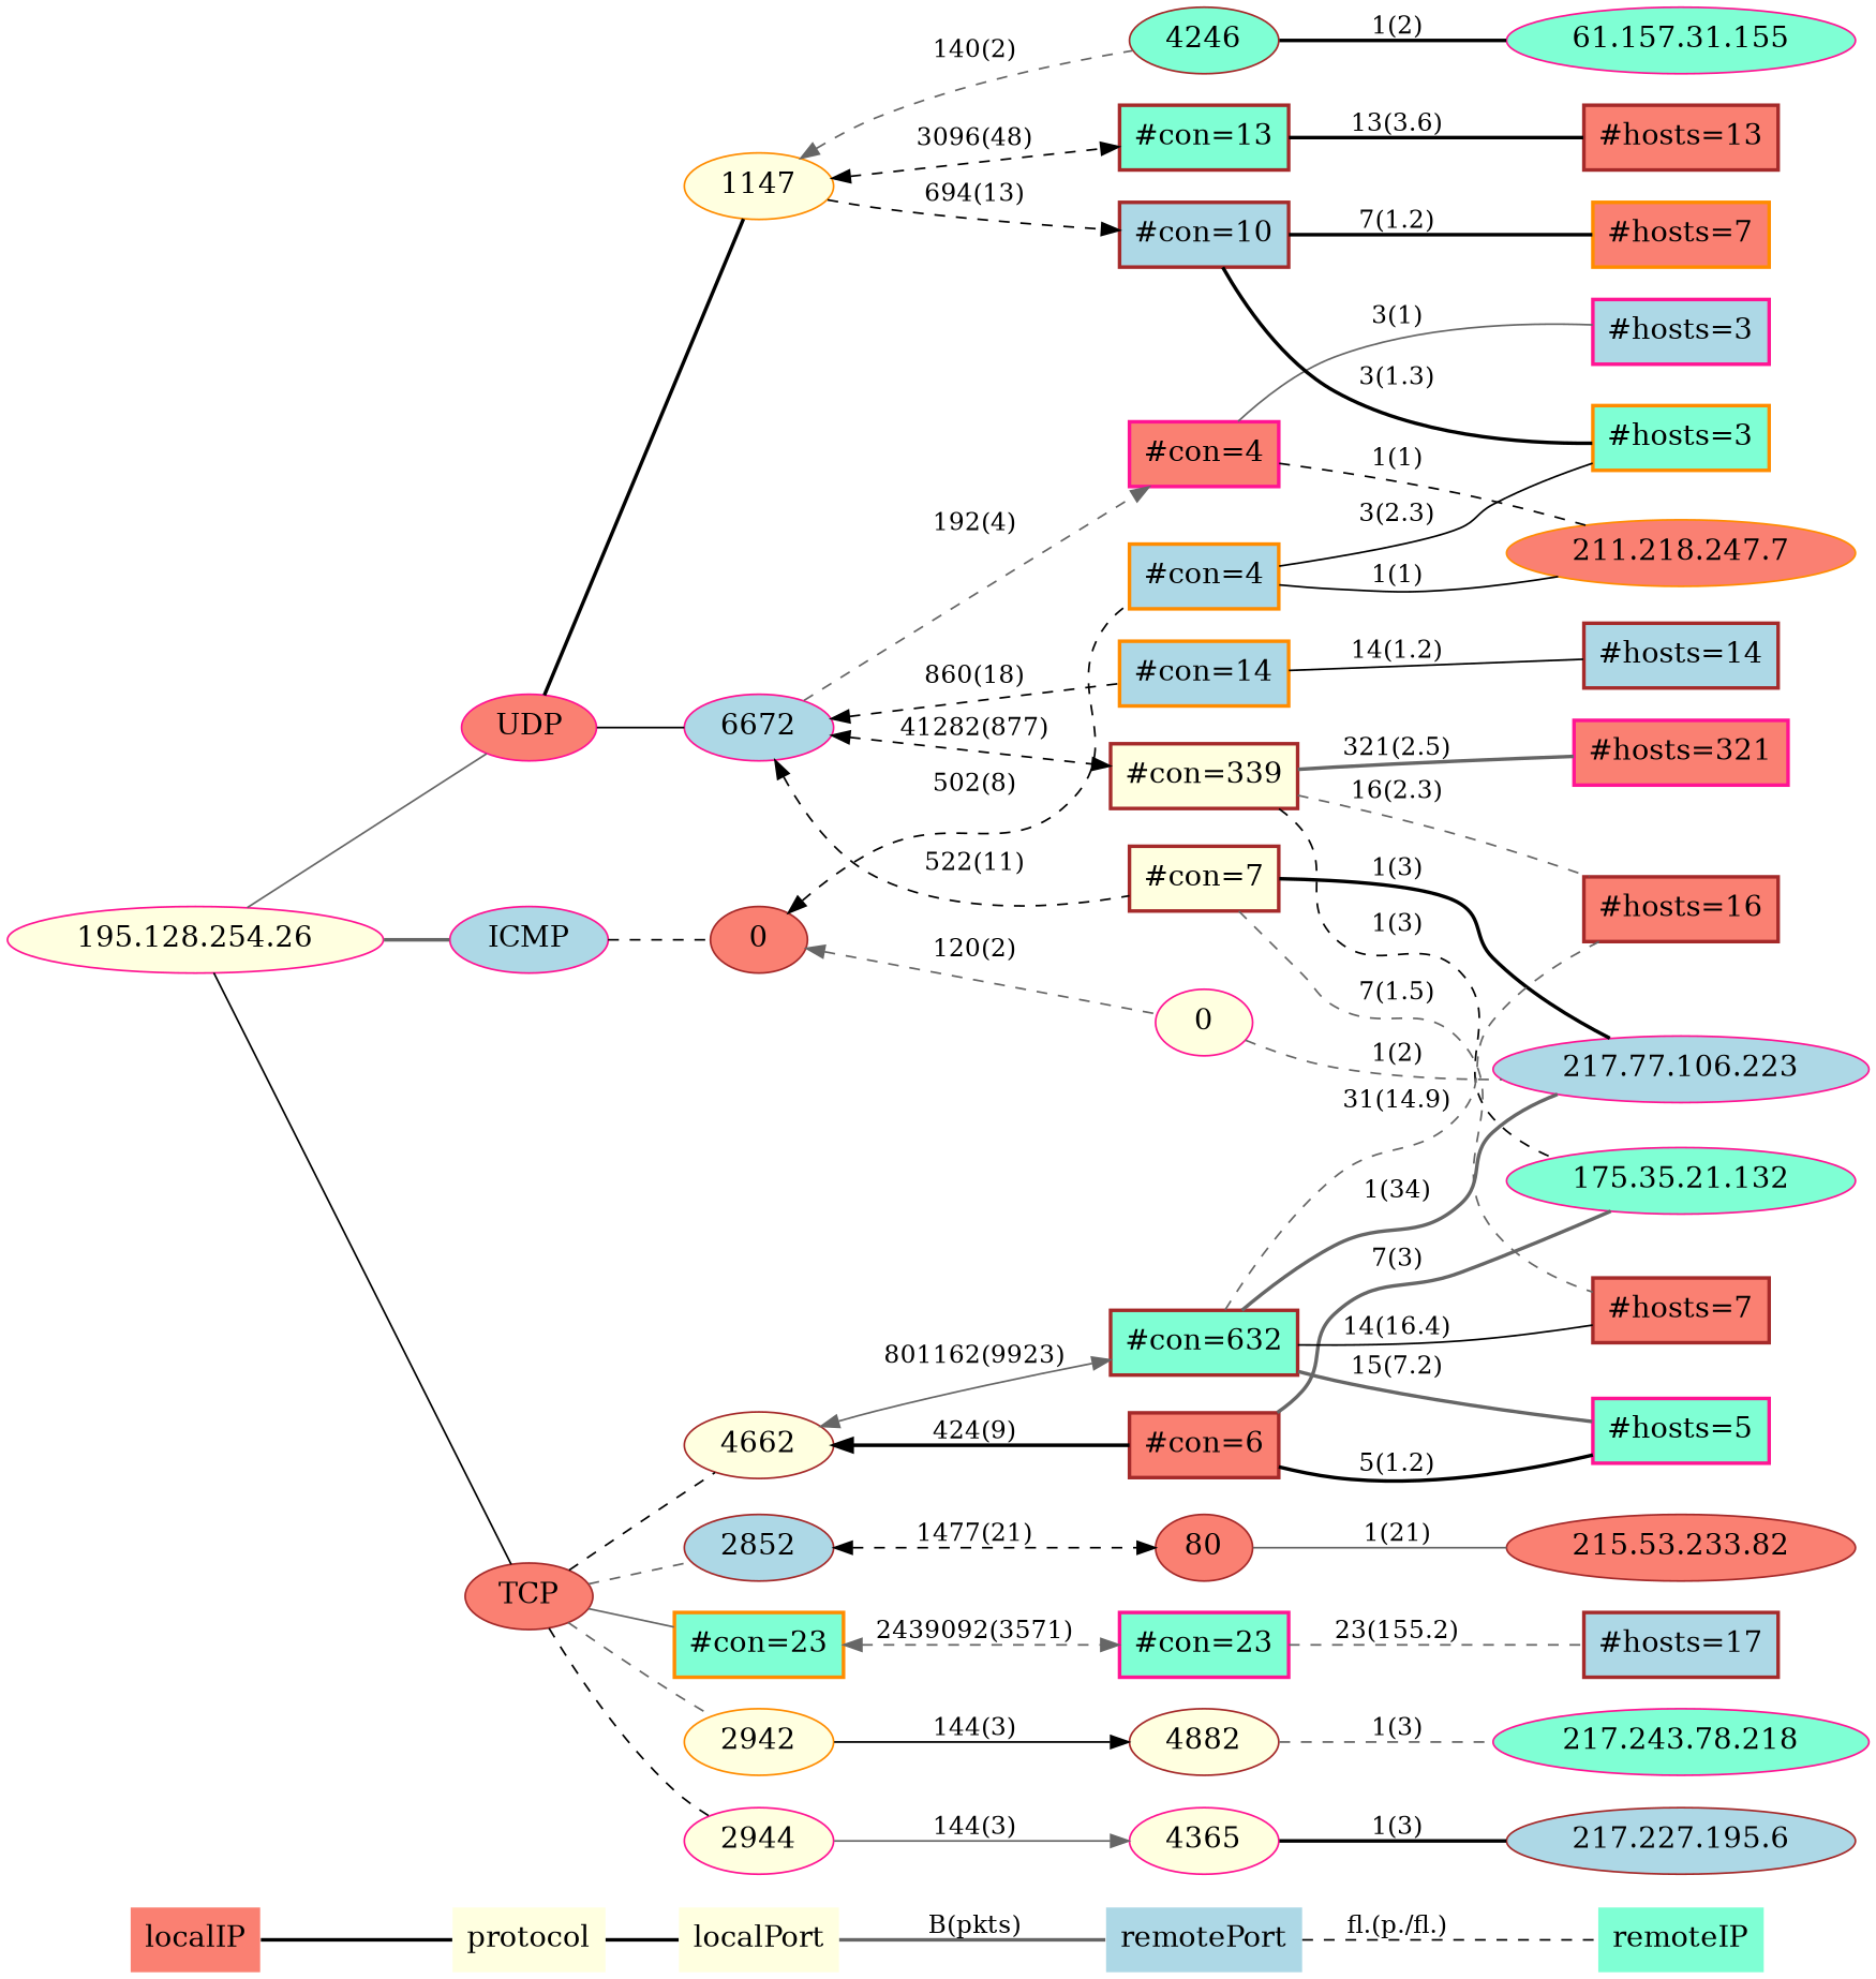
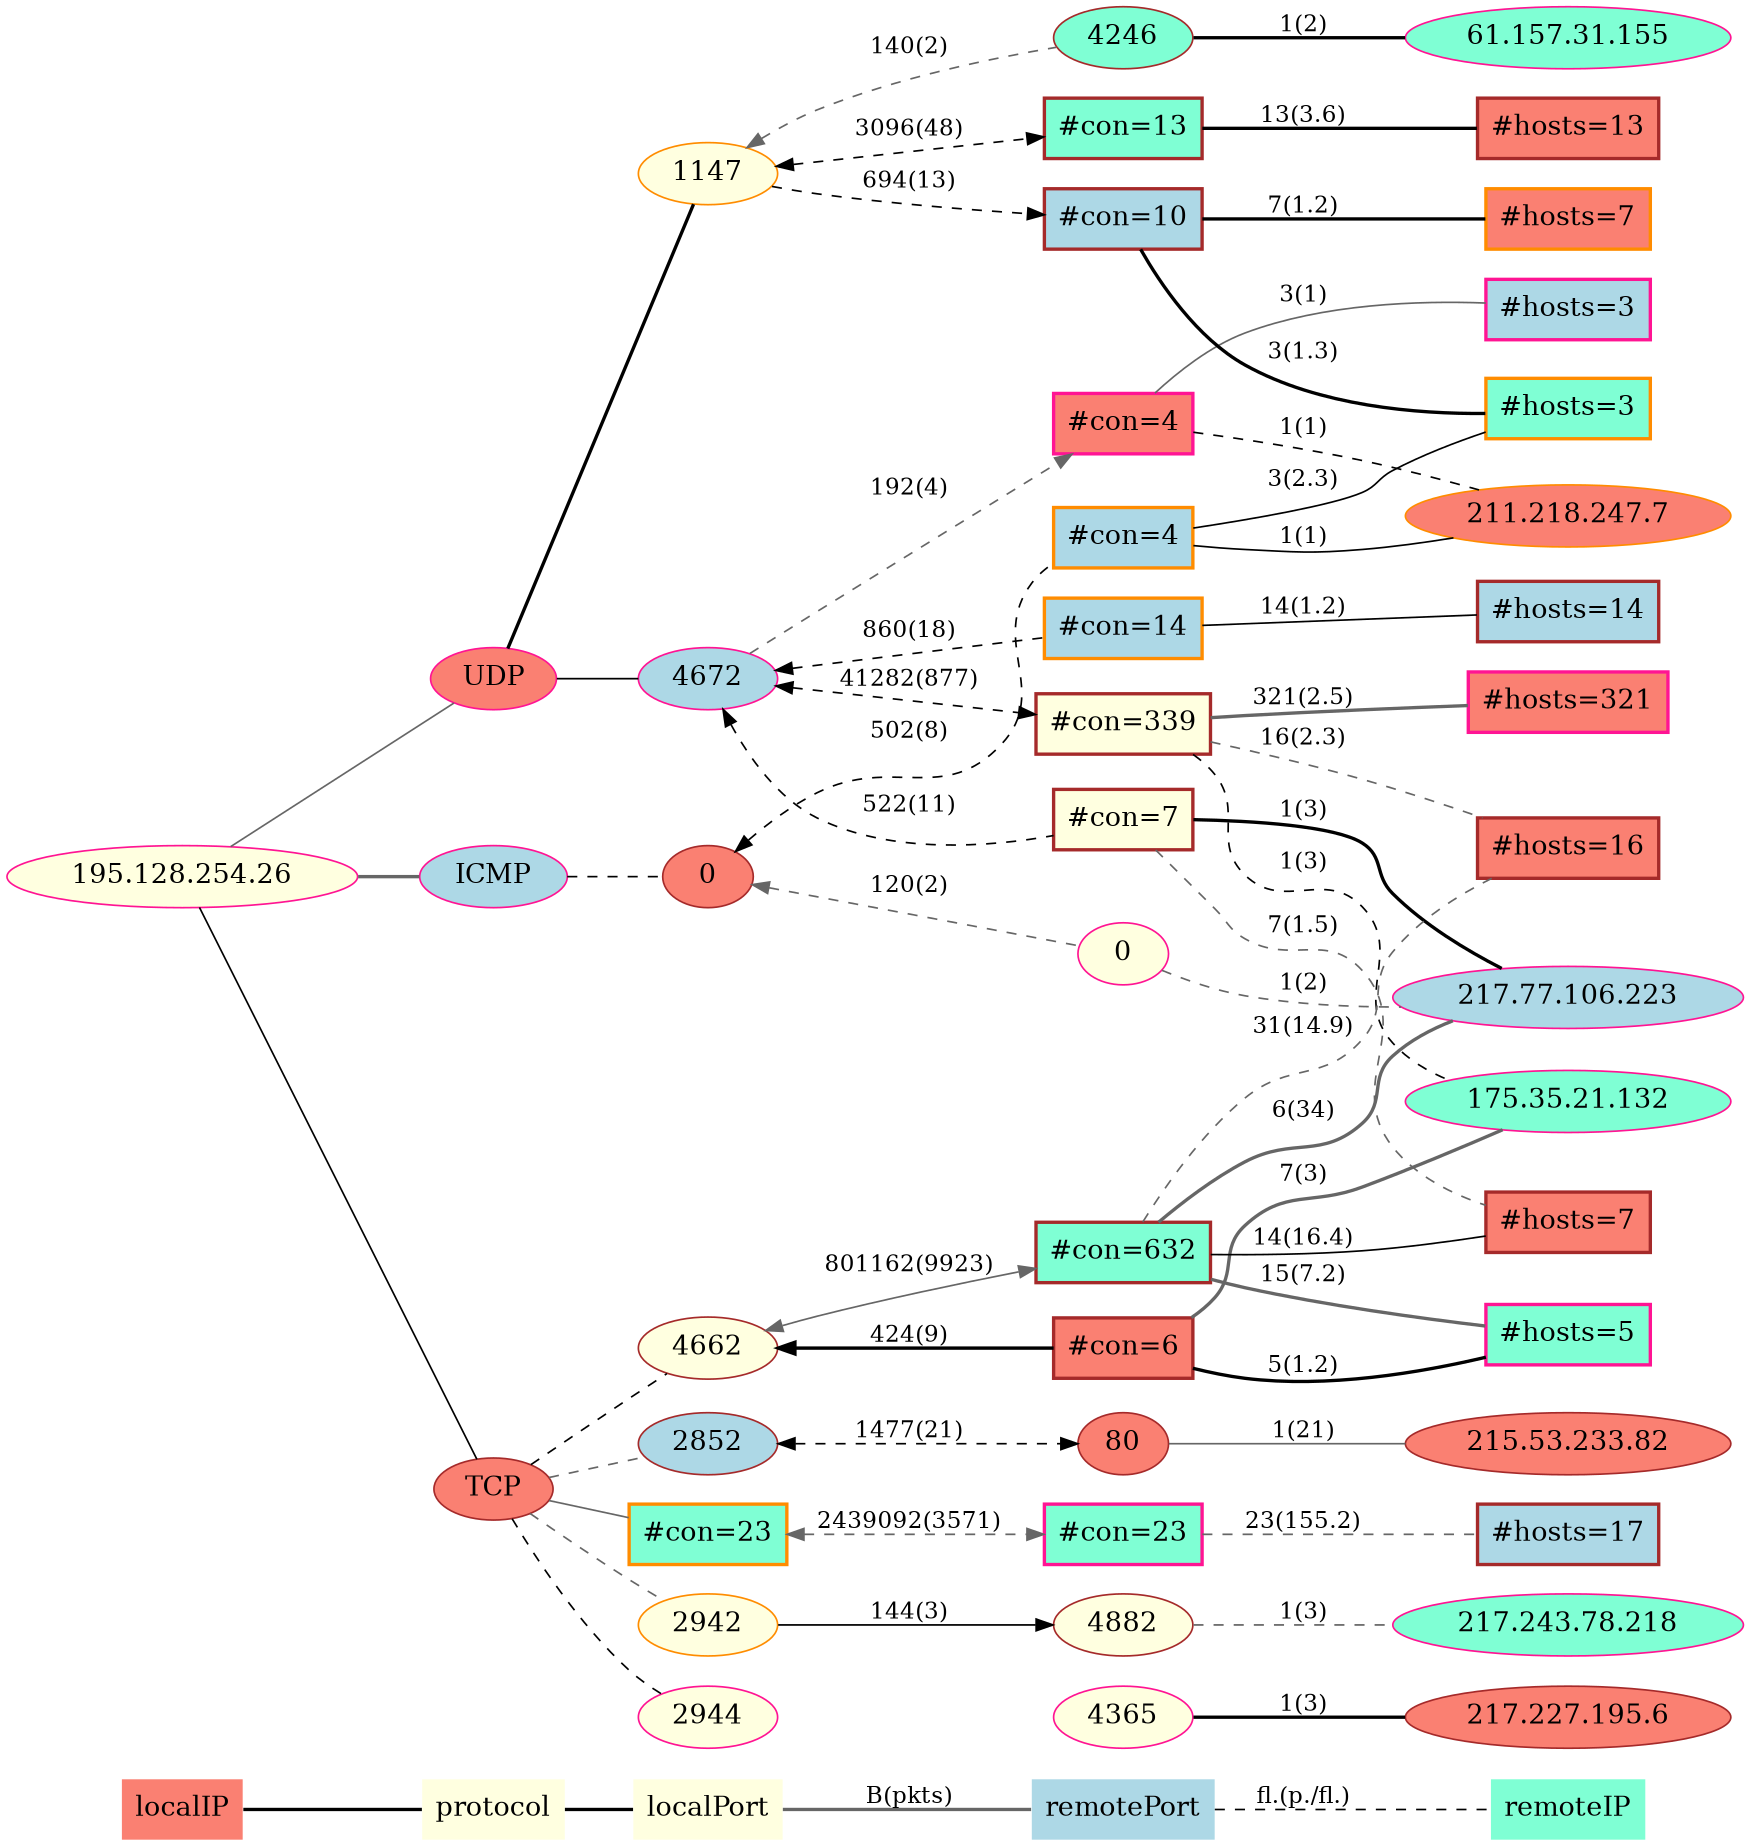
  graph {
    rankdir=LR
    node [color=brown fillcolor=salmon fontsize=16 shape=ellipse style=filled]
    edge [color=black style=dashed]
    localIP [color=darkorange shape=plaintext]
    n2 [color=deeppink fillcolor=lightyellow label="195.128.254.26"]
    localPort [fillcolor=lightyellow shape=plaintext]
    n4 [color=darkorange fillcolor=lightyellow label=1147]
-   n5 [color=deeppink fillcolor=lightblue label=6672]
+   n5 [color=deeppink fillcolor=lightblue label=4672]
    n6 [color=darkorange fillcolor=lightyellow label=2942]
    n7 [color=deeppink fillcolor=lightyellow label=2944]
    n8 [label=0]
    n9 [fillcolor=lightblue label=2852]
    n10 [fillcolor=lightyellow label=4662]
    n11 [color=darkorange fillcolor=aquamarine label="#con=23" shape=box style="bold,filled"]
    protocol [fillcolor=lightyellow shape=plaintext]
    n13 [color=deeppink label=UDP]
    n14 [color=deeppink fillcolor=lightblue label=ICMP]
    n15 [label=TCP]
    remotePort [color=darkorange fillcolor=lightblue shape=plaintext]
    n17 [fillcolor=lightyellow label=4882]
    n18 [label=80]
    n19 [fillcolor=aquamarine label=4246]
    n20 [color=deeppink fillcolor=lightyellow label=0]
    n21 [color=deeppink fillcolor=lightyellow label=4365]
    n22 [fillcolor=lightyellow label="#con=339" shape=box style="bold,filled"]
    n23 [fillcolor=lightyellow label="#con=7" shape=box style="bold,filled"]
    n24 [label="#con=6" shape=box style="bold,filled"]
    n25 [color=deeppink label="#con=4" shape=box style="bold,filled"]
    n26 [color=darkorange fillcolor=lightblue label="#con=14" shape=box style="bold,filled"]
    n27 [fillcolor=aquamarine label="#con=13" shape=box style="bold,filled"]
    n28 [color=darkorange fillcolor=lightblue label="#con=4" shape=box style="bold,filled"]
    n29 [fillcolor=aquamarine label="#con=632" shape=box style="bold,filled"]
    n30 [fillcolor=lightblue label="#con=10" shape=box style="bold,filled"]
    n31 [color=deeppink fillcolor=aquamarine label="#con=23" shape=box style="bold,filled"]
    remoteIP [fillcolor=aquamarine shape=plaintext]
    n33 [color=deeppink fillcolor=aquamarine label="217.243.78.218"]
    n34 [label="215.53.233.82"]
-   n35 [fillcolor=lightblue label="217.227.195.6"]
+   n35 [label="217.227.195.6"]
    n36 [color=deeppink fillcolor=aquamarine label="61.157.31.155"]
    n37 [color=deeppink fillcolor=lightblue label="217.77.106.223"]
    n38 [color=darkorange label="211.218.247.7"]
    n39 [color=deeppink fillcolor=aquamarine label="175.35.21.132"]
    n40 [color=darkorange fillcolor=aquamarine label="#hosts=3" shape=box style="bold,filled"]
    n41 [label="#hosts=13" shape=box style="bold,filled"]
    n42 [fillcolor=lightblue label="#hosts=17" shape=box style="bold,filled"]
    n43 [label="#hosts=16" shape=box style="bold,filled"]
    n44 [fillcolor=lightblue label="#hosts=14" shape=box style="bold,filled"]
    n45 [color=darkorange label="#hosts=7" shape=box style="bold,filled"]
    n46 [color=deeppink fillcolor=aquamarine label="#hosts=5" shape=box style="bold,filled"]
    n47 [label="#hosts=7" shape=box style="bold,filled"]
    n48 [color=deeppink fillcolor=lightblue label="#hosts=3" shape=box style="bold,filled"]
    n49 [color=deeppink label="#hosts=321" shape=box style="bold,filled"]
    subgraph sub_1 {
      rank=same
      localIP
      n2
    }
    subgraph sub_2 {
      rank=same
      localPort
      n4
      n5
      n6
      n7
      n8
      n9
      n10
      n11
    }
    subgraph sub_3 {
      rank=same
      protocol
      n13
      n14
      n15
    }
    subgraph sub_4 {
      rank=same
      remotePort
      n17
      n18
      n19
      n20
      n21
      n22
      n23
      n24
      n25
      n26
      n27
      n28
      n29
      n30
      n31
    }
    subgraph sub_5 {
      rank=same
      remoteIP
      n33
      n34
      n35
      n36
      n37
      n38
      n39
      n40
      n41
      n42
      n43
      n44
      n45
      n46
      n47
      n48
      n49
    }
    localIP -- protocol [style=bold]
    n2 -- n13 [color=gray40 style=solid]
    n2 -- n14 [color=gray40 style=bold]
    n2 -- n15 [style=solid]
    localPort -- remotePort [color=gray40 label="B(pkts)" style=bold]
    n4 -- n19 [color=gray40 dir=back label="140(2)"]
    n4 -- n27 [dir=both label="3096(48)"]
    n4 -- n30 [dir=forward label="694(13)"]
    n5 -- n22 [dir=both label="41282(877)"]
    n5 -- n23 [dir=back label="522(11)"]
    n5 -- n25 [color=gray40 dir=forward label="192(4)"]
    n5 -- n26 [dir=back label="860(18)"]
    n6 -- n17 [dir=forward label="144(3)" style=solid]
-   n7 -- n21 [color=gray40 dir=forward label="144(3)" style=solid]
    n8 -- n20 [color=gray40 dir=back label="120(2)"]
    n8 -- n28 [dir=back label="502(8)"]
    n9 -- n18 [dir=both label="1477(21)"]
    n10 -- n24 [dir=back label="424(9)" style=bold]
    n10 -- n29 [color=gray40 dir=both label="801162(9923)" style=solid]
    n11 -- n31 [color=gray40 dir=both label="2439092(3571)"]
    protocol -- localPort [style=bold]
    n13 -- n4 [style=bold]
    n13 -- n5 [style=solid]
    n14 -- n8
    n15 -- n6 [color=gray40]
    n15 -- n7
    n15 -- n9 [color=gray40]
    n15 -- n10
    n15 -- n11 [color=gray40 style=solid]
    remotePort -- remoteIP [label="fl.(p./fl.)"]
    n17 -- n33 [color=gray40 label="1(3)"]
    n18 -- n34 [color=gray40 label="1(21)" style=solid]
    n19 -- n36 [label="1(2)" style=bold]
    n20 -- n37 [color=gray40 label="1(2)"]
    n21 -- n35 [label="1(3)" style=bold]
    n22 -- n39 [label="1(3)"]
    n22 -- n43 [color=gray40 label="16(2.3)"]
    n22 -- n49 [color=gray40 label="321(2.5)" style=bold]
    n23 -- n37 [label="1(3)" style=bold]
    n23 -- n47 [color=gray40 label="7(1.5)"]
    n24 -- n39 [color=gray40 label="7(3)" style=bold]
    n24 -- n46 [label="5(1.2)" style=bold]
    n25 -- n38 [label="1(1)"]
    n25 -- n48 [color=gray40 label="3(1)" style=solid]
    n26 -- n44 [label="14(1.2)" style=solid]
    n27 -- n41 [label="13(3.6)" style=bold]
    n28 -- n38 [label="1(1)" style=solid]
    n28 -- n40 [label="3(2.3)" style=solid]
-   n29 -- n37 [color=gray40 label="1(34)" style=bold]
+   n29 -- n37 [color=gray40 label="6(34)" style=bold]
    n29 -- n43 [color=gray40 label="31(14.9)"]
    n29 -- n46 [color=gray40 label="15(7.2)" style=bold]
    n29 -- n47 [label="14(16.4)" style=solid]
    n30 -- n40 [label="3(1.3)" style=bold]
    n30 -- n45 [label="7(1.2)" style=bold]
    n31 -- n42 [color=gray40 label="23(155.2)"]
  }
